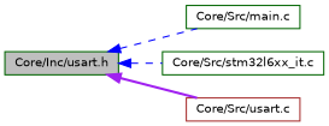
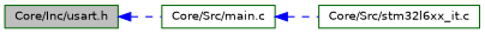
  digraph {
    rankdir=LR
    node [color=darkgreen fillcolor=white fontname=Helvetica fontsize=10 shape=record style=filled]
    edge [color=blue dir=back fontname=Helvetica fontsize=10 labelfontname=Helvetica labelfontsize=10 style=dashed]
    n1 [fillcolor=grey75 fontcolor=black height=0.2 label="Core/Inc/usart.h" width=0.4]
    n2 [height=0.2 label="Core/Src/main.c" width=0.4]
    n3 [height=0.2 label="Core/Src/stm32l6xx_it.c" width=0.4]
-   n4 [color=brown height=0.2 label="Core/Src/usart.c" width=0.4]
    n1 -> n2
-   n1 -> n3
-   n1 -> n4 [color=purple style=bold]
+   n2 -> n3
  }
